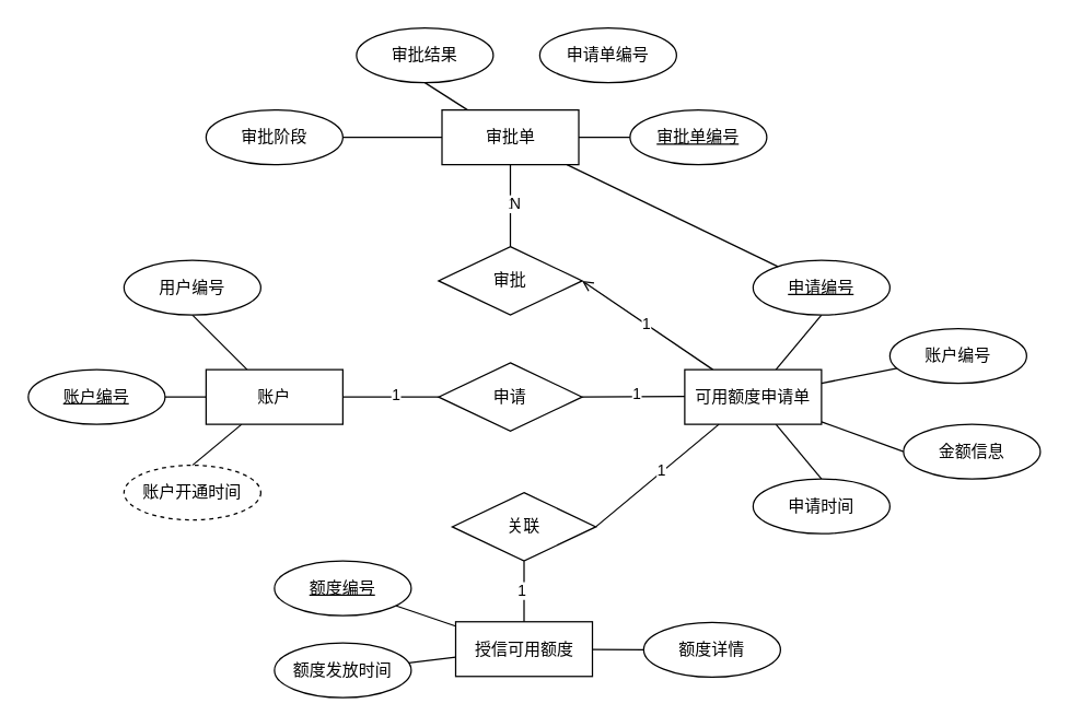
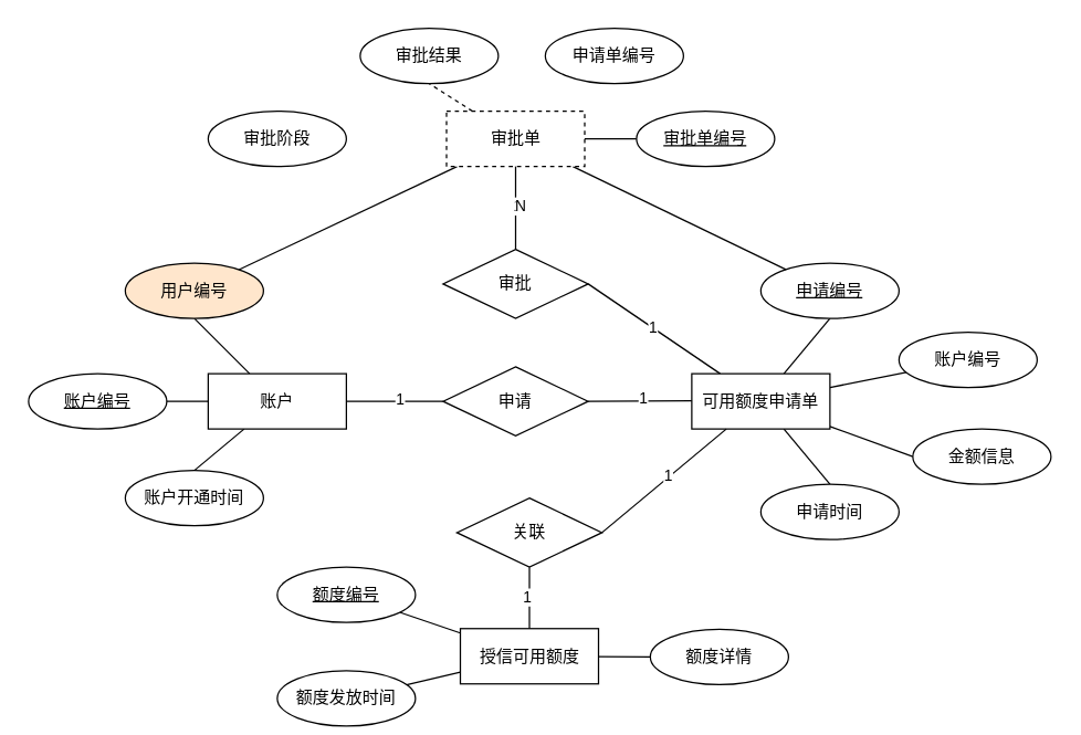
  <mxCell id="0" />
  <mxCell id="1" parent="0" />
  <mxCell id="2" style="rounded=0;orthogonalLoop=1;jettySize=auto;html=1;entryX=0.5;entryY=1;entryDx=0;entryDy=0;endArrow=none;endFill=0;" edge="1" parent="1" source="5" target="6"><mxGeometry relative="1" as="geometry" /></mxCell>
  <mxCell id="3" style="rounded=0;orthogonalLoop=1;jettySize=auto;html=1;entryX=1;entryY=0.5;entryDx=0;entryDy=0;endArrow=none;endFill=0;" edge="1" parent="1" source="5" target="7"><mxGeometry relative="1" as="geometry" /></mxCell>
  <mxCell id="4" style="rounded=0;orthogonalLoop=1;jettySize=auto;html=1;entryX=0.5;entryY=0;entryDx=0;entryDy=0;endArrow=none;endFill=0;" edge="1" parent="1" source="5" target="8"><mxGeometry relative="1" as="geometry" /></mxCell>
  <mxCell id="5" value="账户" style="whiteSpace=wrap;html=1;align=center;" vertex="1" parent="1"><mxGeometry x="150" y="270" width="100" height="40" as="geometry" /></mxCell>
- <mxCell id="6" value="用户编号" style="ellipse;whiteSpace=wrap;html=1;align=center;" vertex="1" parent="1"><mxGeometry x="90" y="190" width="100" height="40" as="geometry" /></mxCell>
+ <mxCell id="6" value="用户编号" style="ellipse;whiteSpace=wrap;html=1;align=center;fillColor=#ffe6cc;" vertex="1" parent="1"><mxGeometry x="90" y="190" width="100" height="40" as="geometry" /></mxCell>
  <mxCell id="7" value="账户编号" style="ellipse;whiteSpace=wrap;html=1;align=center;fontStyle=4;" vertex="1" parent="1"><mxGeometry x="20" y="270" width="100" height="40" as="geometry" /></mxCell>
- <mxCell id="8" value="账户开通时间" style="ellipse;whiteSpace=wrap;html=1;align=center;dashed=1;" vertex="1" parent="1"><mxGeometry x="90" y="340" width="100" height="40" as="geometry" /></mxCell>
+ <mxCell id="8" value="账户开通时间" style="ellipse;whiteSpace=wrap;html=1;align=center;" vertex="1" parent="1"><mxGeometry x="90" y="340" width="100" height="40" as="geometry" /></mxCell>
  <mxCell id="9" value="申请" style="shape=rhombus;perimeter=rhombusPerimeter;whiteSpace=wrap;html=1;align=center;" vertex="1" parent="1"><mxGeometry x="320" y="265" width="105" height="50" as="geometry" /></mxCell>
  <mxCell id="10" value="" style="endArrow=none;html=1;rounded=0;entryX=1;entryY=0.5;entryDx=0;entryDy=0;" edge="1" parent="1" source="9" target="5"><mxGeometry relative="1" as="geometry"><mxPoint x="300" y="360" as="sourcePoint" /><mxPoint x="460" y="360" as="targetPoint" /></mxGeometry></mxCell>
  <mxCell id="11" value="1" style="edgeLabel;html=1;align=center;verticalAlign=middle;resizable=0;points=[];" vertex="1" connectable="0" parent="10"><mxGeometry x="-0.076" y="-2" relative="1" as="geometry"><mxPoint as="offset" /></mxGeometry></mxCell>
  <mxCell id="12" style="rounded=0;orthogonalLoop=1;jettySize=auto;html=1;entryX=0.5;entryY=1;entryDx=0;entryDy=0;endArrow=none;endFill=0;" edge="1" parent="1" source="18" target="19"><mxGeometry relative="1" as="geometry" /></mxCell>
  <mxCell id="13" style="rounded=0;orthogonalLoop=1;jettySize=auto;html=1;endArrow=none;endFill=0;" edge="1" parent="1" source="18" target="20"><mxGeometry relative="1" as="geometry" /></mxCell>
  <mxCell id="14" style="rounded=0;orthogonalLoop=1;jettySize=auto;html=1;entryX=0.5;entryY=0;entryDx=0;entryDy=0;endArrow=none;endFill=0;" edge="1" parent="1" source="18" target="21"><mxGeometry relative="1" as="geometry" /></mxCell>
  <mxCell id="15" style="rounded=0;orthogonalLoop=1;jettySize=auto;html=1;entryX=0;entryY=0.5;entryDx=0;entryDy=0;endArrow=none;endFill=0;" edge="1" parent="1" source="18" target="24"><mxGeometry relative="1" as="geometry" /></mxCell>
- <mxCell id="16" style="rounded=0;orthogonalLoop=1;jettySize=auto;html=1;entryX=1;entryY=0.5;entryDx=0;entryDy=0;endArrow=open;endFill=0;" edge="1" parent="1" source="18" target="36"><mxGeometry relative="1" as="geometry" /></mxCell>
+ <mxCell id="16" style="rounded=0;orthogonalLoop=1;jettySize=auto;html=1;entryX=1;entryY=0.5;entryDx=0;entryDy=0;endArrow=none;endFill=0;" edge="1" parent="1" source="18" target="36"><mxGeometry relative="1" as="geometry" /></mxCell>
  <mxCell id="17" value="1" style="edgeLabel;html=1;align=center;verticalAlign=middle;resizable=0;points=[];" vertex="1" connectable="0" parent="16"><mxGeometry x="0.014" relative="1" as="geometry"><mxPoint as="offset" /></mxGeometry></mxCell>
  <mxCell id="18" value="可用额度申请单" style="whiteSpace=wrap;html=1;align=center;" vertex="1" parent="1"><mxGeometry x="500" y="270" width="100" height="40" as="geometry" /></mxCell>
  <mxCell id="19" value="申请编号" style="ellipse;whiteSpace=wrap;html=1;align=center;fontStyle=4;" vertex="1" parent="1"><mxGeometry x="550" y="190" width="100" height="40" as="geometry" /></mxCell>
  <mxCell id="20" value="账户编号" style="ellipse;whiteSpace=wrap;html=1;align=center;" vertex="1" parent="1"><mxGeometry x="650" y="240" width="100" height="40" as="geometry" /></mxCell>
  <mxCell id="21" value="申请时间" style="ellipse;whiteSpace=wrap;html=1;align=center;" vertex="1" parent="1"><mxGeometry x="550" y="350" width="100" height="40" as="geometry" /></mxCell>
  <mxCell id="22" value="" style="endArrow=none;html=1;rounded=0;entryX=1;entryY=0.5;entryDx=0;entryDy=0;" edge="1" parent="1" target="9"><mxGeometry relative="1" as="geometry"><mxPoint x="500" y="289.5" as="sourcePoint" /><mxPoint x="430" y="289.5" as="targetPoint" /></mxGeometry></mxCell>
  <mxCell id="23" value="1" style="edgeLabel;html=1;align=center;verticalAlign=middle;resizable=0;points=[];" vertex="1" connectable="0" parent="22"><mxGeometry x="-0.076" y="-2" relative="1" as="geometry"><mxPoint as="offset" /></mxGeometry></mxCell>
  <mxCell id="24" value="金额信息" style="ellipse;whiteSpace=wrap;html=1;align=center;" vertex="1" parent="1"><mxGeometry x="660" y="310" width="100" height="40" as="geometry" /></mxCell>
  <mxCell id="25" style="rounded=0;orthogonalLoop=1;jettySize=auto;html=1;entryX=0;entryY=0.5;entryDx=0;entryDy=0;endArrow=none;endFill=0;" edge="1" parent="1" source="29" target="37"><mxGeometry relative="1" as="geometry" /></mxCell>
- <mxCell id="26" style="rounded=0;orthogonalLoop=1;jettySize=auto;html=1;entryX=0.5;entryY=1;entryDx=0;entryDy=0;endArrow=none;endFill=0;" edge="1" parent="1" source="29" target="38"><mxGeometry relative="1" as="geometry" /></mxCell>
- <mxCell id="27" style="rounded=0;orthogonalLoop=1;jettySize=auto;html=1;entryX=1;entryY=0.5;entryDx=0;entryDy=0;endArrow=none;endFill=0;" edge="1" parent="1" source="29" target="39"><mxGeometry relative="1" as="geometry" /></mxCell>
+ <mxCell id="26" style="rounded=0;orthogonalLoop=1;jettySize=auto;html=1;entryX=0.5;entryY=1;entryDx=0;entryDy=0;endArrow=none;endFill=0;dashed=1;" edge="1" parent="1" source="29" target="38"><mxGeometry relative="1" as="geometry" /></mxCell>
+ <mxCell id="27" style="rounded=0;orthogonalLoop=1;jettySize=auto;html=1;endArrow=none;endFill=0;" edge="1" parent="1" source="29" target="6"><mxGeometry relative="1" as="geometry" /></mxCell>
  <mxCell id="28" style="rounded=0;orthogonalLoop=1;jettySize=auto;html=1;endArrow=none;endFill=0;" edge="1" parent="1" source="29" target="19"><mxGeometry relative="1" as="geometry" /></mxCell>
- <mxCell id="29" value="审批单" style="whiteSpace=wrap;html=1;align=center;" vertex="1" parent="1"><mxGeometry x="322.5" y="80" width="100" height="40" as="geometry" /></mxCell>
+ <mxCell id="29" value="审批单" style="whiteSpace=wrap;html=1;align=center;dashed=1;" vertex="1" parent="1"><mxGeometry x="322.5" y="80" width="100" height="40" as="geometry" /></mxCell>
  <mxCell id="30" value="" style="rounded=0;orthogonalLoop=1;jettySize=auto;html=1;endArrow=none;endFill=0;" edge="1" parent="1" source="32" target="47"><mxGeometry relative="1" as="geometry" /></mxCell>
  <mxCell id="31" value="" style="rounded=0;orthogonalLoop=1;jettySize=auto;html=1;endArrow=none;endFill=0;" edge="1" parent="1" source="32" target="48"><mxGeometry relative="1" as="geometry" /></mxCell>
  <mxCell id="32" value="授信可用额度" style="whiteSpace=wrap;html=1;align=center;" vertex="1" parent="1"><mxGeometry x="332.5" y="454.5" width="100" height="40" as="geometry" /></mxCell>
  <mxCell id="33" style="rounded=0;orthogonalLoop=1;jettySize=auto;html=1;entryX=0.5;entryY=1;entryDx=0;entryDy=0;endArrow=none;endFill=0;exitX=0.5;exitY=0;exitDx=0;exitDy=0;" edge="1" parent="1" source="36" target="29"><mxGeometry relative="1" as="geometry" /></mxCell>
  <mxCell id="34" value="1" style="edgeLabel;html=1;align=center;verticalAlign=middle;resizable=0;points=[];" vertex="1" connectable="0" parent="33"><mxGeometry x="0.052" y="-2" relative="1" as="geometry"><mxPoint x="-1" as="offset" /></mxGeometry></mxCell>
  <mxCell id="35" value="N" style="edgeLabel;html=1;align=center;verticalAlign=middle;resizable=0;points=[];" vertex="1" connectable="0" parent="33"><mxGeometry x="0.062" y="-3" relative="1" as="geometry"><mxPoint as="offset" /></mxGeometry></mxCell>
  <mxCell id="36" value="审批" style="shape=rhombus;perimeter=rhombusPerimeter;whiteSpace=wrap;html=1;align=center;" vertex="1" parent="1"><mxGeometry x="320" y="180" width="105" height="50" as="geometry" /></mxCell>
  <mxCell id="37" value="审批单编号" style="ellipse;whiteSpace=wrap;html=1;align=center;fontStyle=4;" vertex="1" parent="1"><mxGeometry x="460" y="80" width="100" height="40" as="geometry" /></mxCell>
  <mxCell id="38" value="审批结果" style="ellipse;whiteSpace=wrap;html=1;align=center;" vertex="1" parent="1"><mxGeometry x="260" y="20" width="100" height="40" as="geometry" /></mxCell>
  <mxCell id="39" value="审批阶段" style="ellipse;whiteSpace=wrap;html=1;align=center;" vertex="1" parent="1"><mxGeometry x="150" y="80" width="100" height="40" as="geometry" /></mxCell>
  <mxCell id="40" value="关联" style="shape=rhombus;perimeter=rhombusPerimeter;whiteSpace=wrap;html=1;align=center;" vertex="1" parent="1"><mxGeometry x="330" y="360" width="105" height="50" as="geometry" /></mxCell>
  <mxCell id="41" value="" style="endArrow=none;html=1;rounded=0;entryX=1;entryY=0.5;entryDx=0;entryDy=0;exitX=0.25;exitY=1;exitDx=0;exitDy=0;" edge="1" parent="1" source="18" target="40"><mxGeometry relative="1" as="geometry"><mxPoint x="510" y="299.5" as="sourcePoint" /><mxPoint x="435" y="300" as="targetPoint" /></mxGeometry></mxCell>
  <mxCell id="42" value="1" style="edgeLabel;html=1;align=center;verticalAlign=middle;resizable=0;points=[];" vertex="1" connectable="0" parent="41"><mxGeometry x="-0.076" y="-2" relative="1" as="geometry"><mxPoint as="offset" /></mxGeometry></mxCell>
  <mxCell id="43" value="" style="endArrow=none;html=1;rounded=0;entryX=0.5;entryY=0;entryDx=0;entryDy=0;exitX=0.5;exitY=1;exitDx=0;exitDy=0;" edge="1" parent="1" source="40" target="32"><mxGeometry relative="1" as="geometry"><mxPoint x="535" y="320" as="sourcePoint" /><mxPoint x="445" y="395" as="targetPoint" /></mxGeometry></mxCell>
  <mxCell id="44" value="1" style="edgeLabel;html=1;align=center;verticalAlign=middle;resizable=0;points=[];" vertex="1" connectable="0" parent="43"><mxGeometry x="-0.076" y="-2" relative="1" as="geometry"><mxPoint as="offset" /></mxGeometry></mxCell>
  <mxCell id="45" value="" style="rounded=0;orthogonalLoop=1;jettySize=auto;html=1;endArrow=none;endFill=0;" edge="1" parent="1" source="46" target="32"><mxGeometry relative="1" as="geometry" /></mxCell>
  <mxCell id="46" value="额度编号" style="ellipse;whiteSpace=wrap;html=1;align=center;fontStyle=4;" vertex="1" parent="1"><mxGeometry x="200" y="410" width="100" height="40" as="geometry" /></mxCell>
  <mxCell id="47" value="额度详情" style="ellipse;whiteSpace=wrap;html=1;align=center;" vertex="1" parent="1"><mxGeometry x="470" y="455" width="100" height="40" as="geometry" /></mxCell>
- <mxCell id="48" value="额度发放时间" style="ellipse;whiteSpace=wrap;html=1;align=center;" vertex="1" parent="1"><mxGeometry x="200" y="470" width="100" height="40" as="geometry" /></mxCell>
+ <mxCell id="48" value="额度发放时间" style="ellipse;whiteSpace=wrap;html=1;align=center;" vertex="1" parent="1"><mxGeometry x="200" y="485" width="100" height="40" as="geometry" /></mxCell>
  <mxCell id="49" value="申请单编号" style="ellipse;whiteSpace=wrap;html=1;align=center;" vertex="1" parent="1"><mxGeometry x="394" y="20" width="100" height="40" as="geometry" /></mxCell>
